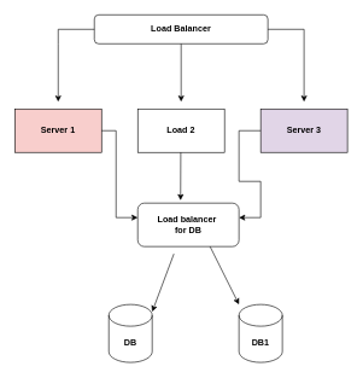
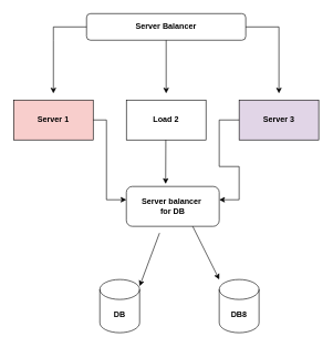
  <mxCell id="0" />
  <mxCell id="1" parent="0" />
- <mxCell id="2" value="&lt;font face=&quot;Helvetica&quot;&gt;&lt;b&gt;Load Balancer&lt;/b&gt;&lt;/font&gt;" style="rounded=1;whiteSpace=wrap;html=1;" vertex="1" parent="1"><mxGeometry x="130" y="20" width="240" height="40" as="geometry" /></mxCell>
+ <mxCell id="2" value="&lt;font face=&quot;Helvetica&quot;&gt;&lt;b&gt;Server Balancer&lt;/b&gt;&lt;/font&gt;" style="rounded=1;whiteSpace=wrap;html=1;" vertex="1" parent="1"><mxGeometry x="130" y="20" width="240" height="40" as="geometry" /></mxCell>
  <mxCell id="3" value="" style="endArrow=classic;html=1;rounded=0;" edge="1" parent="1"><mxGeometry width="50" height="50" relative="1" as="geometry"><mxPoint x="250" y="60" as="sourcePoint" /><mxPoint x="250" y="140" as="targetPoint" /><Array as="points" /></mxGeometry></mxCell>
  <mxCell id="4" value="" style="endArrow=classic;html=1;rounded=0;" edge="1" parent="1"><mxGeometry width="50" height="50" relative="1" as="geometry"><mxPoint x="370" y="40" as="sourcePoint" /><mxPoint x="420" y="140" as="targetPoint" /><Array as="points"><mxPoint x="420" y="40" /></Array></mxGeometry></mxCell>
  <mxCell id="5" value="" style="endArrow=classic;html=1;rounded=0;" edge="1" parent="1"><mxGeometry width="50" height="50" relative="1" as="geometry"><mxPoint x="130" y="40" as="sourcePoint" /><mxPoint x="80" y="140" as="targetPoint" /><Array as="points"><mxPoint x="80" y="40" /><mxPoint x="80" y="60" /></Array></mxGeometry></mxCell>
  <mxCell id="6" value="&lt;b&gt;Server 1&lt;/b&gt;" style="rounded=0;whiteSpace=wrap;html=1;fillColor=#f8cecc;" vertex="1" parent="1"><mxGeometry x="20" y="150" width="120" height="60" as="geometry" /></mxCell>
  <mxCell id="7" value="&lt;b&gt;Load 2&lt;/b&gt;" style="rounded=0;whiteSpace=wrap;html=1;" vertex="1" parent="1"><mxGeometry x="190" y="150" width="120" height="60" as="geometry" /></mxCell>
  <mxCell id="8" value="&lt;b&gt;Server 3&lt;/b&gt;" style="rounded=0;whiteSpace=wrap;html=1;fillColor=#e1d5e7;" vertex="1" parent="1"><mxGeometry x="360" y="150" width="120" height="60" as="geometry" /></mxCell>
  <mxCell id="9" value="" style="endArrow=classic;html=1;rounded=0;entryX=0.423;entryY=-0.063;entryDx=0;entryDy=0;entryPerimeter=0;" edge="1" parent="1" target="12"><mxGeometry width="50" height="50" relative="1" as="geometry"><mxPoint x="249.5" y="210" as="sourcePoint" /><mxPoint x="250" y="270" as="targetPoint" /><Array as="points" /></mxGeometry></mxCell>
  <mxCell id="10" value="" style="endArrow=classic;html=1;rounded=0;" edge="1" parent="1"><mxGeometry width="50" height="50" relative="1" as="geometry"><mxPoint x="140" y="180" as="sourcePoint" /><mxPoint x="190" y="300" as="targetPoint" /><Array as="points"><mxPoint x="160" y="180" /><mxPoint x="160" y="300" /></Array></mxGeometry></mxCell>
  <mxCell id="11" value="" style="endArrow=classic;html=1;rounded=0;" edge="1" parent="1"><mxGeometry width="50" height="50" relative="1" as="geometry"><mxPoint x="360" y="180" as="sourcePoint" /><mxPoint x="330" y="300" as="targetPoint" /><Array as="points"><mxPoint x="330" y="180" /><mxPoint x="330" y="250" /><mxPoint x="360" y="250" /><mxPoint x="360" y="300" /></Array></mxGeometry></mxCell>
- <mxCell id="12" value="&lt;b&gt;Load balancer&amp;nbsp;&lt;/b&gt;&lt;div&gt;&lt;b&gt;for DB&lt;/b&gt;&lt;/div&gt;" style="rounded=1;whiteSpace=wrap;html=1;" vertex="1" parent="1"><mxGeometry x="190" y="280" width="140" height="60" as="geometry" /></mxCell>
+ <mxCell id="12" value="&lt;b&gt;Server balancer&amp;nbsp;&lt;/b&gt;&lt;div&gt;&lt;b&gt;for DB&lt;/b&gt;&lt;/div&gt;" style="rounded=1;whiteSpace=wrap;html=1;" vertex="1" parent="1"><mxGeometry x="190" y="280" width="140" height="60" as="geometry" /></mxCell>
  <mxCell id="13" value="" style="endArrow=classic;html=1;rounded=0;" edge="1" parent="1"><mxGeometry width="50" height="50" relative="1" as="geometry"><mxPoint x="290" y="340" as="sourcePoint" /><mxPoint x="330" y="420" as="targetPoint" /></mxGeometry></mxCell>
  <mxCell id="14" value="" style="endArrow=classic;html=1;rounded=0;" edge="1" parent="1"><mxGeometry width="50" height="50" relative="1" as="geometry"><mxPoint x="240" y="350" as="sourcePoint" /><mxPoint x="210" y="430" as="targetPoint" /></mxGeometry></mxCell>
  <mxCell id="15" value="&lt;b&gt;DB&lt;/b&gt;" style="shape=cylinder3;whiteSpace=wrap;html=1;boundedLbl=1;backgroundOutline=1;size=15;" vertex="1" parent="1"><mxGeometry x="150" y="420" width="60" height="80" as="geometry" /></mxCell>
- <mxCell id="16" value="&lt;b&gt;DB1&lt;/b&gt;" style="shape=cylinder3;whiteSpace=wrap;html=1;boundedLbl=1;backgroundOutline=1;size=15;" vertex="1" parent="1"><mxGeometry x="330" y="420" width="60" height="80" as="geometry" /></mxCell>
+ <mxCell id="16" value="&lt;b&gt;DB8&lt;/b&gt;" style="shape=cylinder3;whiteSpace=wrap;html=1;boundedLbl=1;backgroundOutline=1;size=15;" vertex="1" parent="1"><mxGeometry x="330" y="420" width="60" height="80" as="geometry" /></mxCell>
